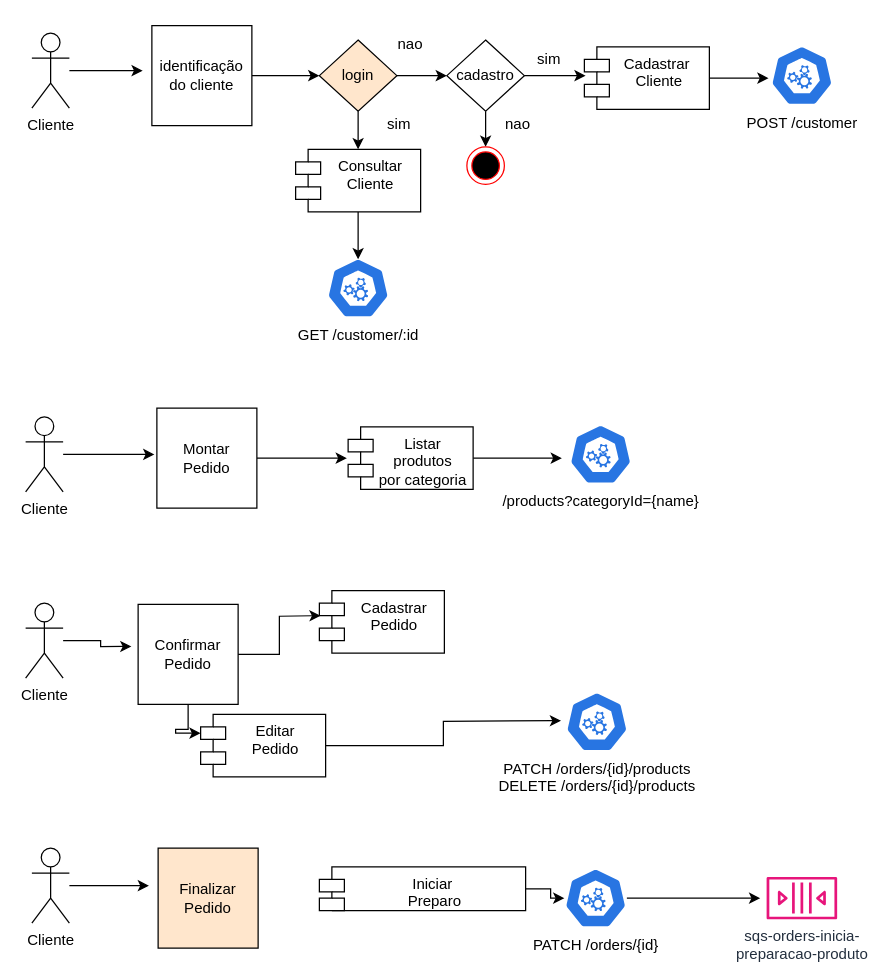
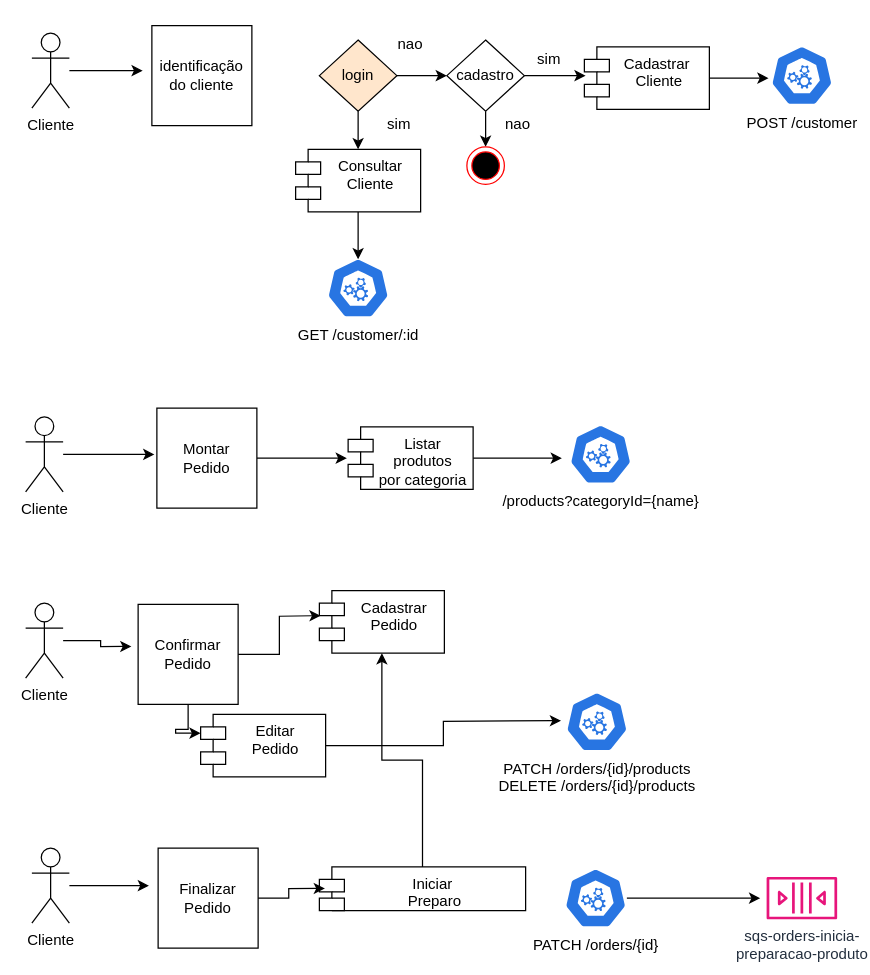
  <mxCell id="0" />
  <mxCell id="1" parent="0" />
  <mxCell id="2" style="edgeStyle=orthogonalEdgeStyle;rounded=0;orthogonalLoop=1;jettySize=auto;html=1;" edge="1" parent="1" source="3"><mxGeometry relative="1" as="geometry"><mxPoint x="614.333" y="62" as="targetPoint" /></mxGeometry></mxCell>
  <mxCell id="3" value="Cadastrar&amp;nbsp;&lt;br&gt;Cliente" style="shape=module;align=left;spacingLeft=20;align=center;verticalAlign=top;whiteSpace=wrap;html=1;" vertex="1" parent="1"><mxGeometry x="467" y="37" width="100" height="50" as="geometry" /></mxCell>
  <mxCell id="4" style="edgeStyle=orthogonalEdgeStyle;rounded=0;orthogonalLoop=1;jettySize=auto;html=1;" edge="1" parent="1" source="5"><mxGeometry relative="1" as="geometry"><mxPoint x="449" y="366" as="targetPoint" /></mxGeometry></mxCell>
  <mxCell id="5" value="Listar produtos&lt;br&gt;por categoria" style="shape=module;align=left;spacingLeft=20;align=center;verticalAlign=top;whiteSpace=wrap;html=1;" vertex="1" parent="1"><mxGeometry x="278" y="341" width="100" height="50" as="geometry" /></mxCell>
  <mxCell id="6" value="Cadastrar&lt;br&gt;Pedido" style="shape=module;align=left;spacingLeft=20;align=center;verticalAlign=top;whiteSpace=wrap;html=1;" vertex="1" parent="1"><mxGeometry x="255" y="472" width="100" height="50" as="geometry" /></mxCell>
- <mxCell id="7" value="" style="edgeStyle=orthogonalEdgeStyle;rounded=0;orthogonalLoop=1;jettySize=auto;html=1;" edge="1" parent="1" source="8" target="44"><mxGeometry relative="1" as="geometry" /></mxCell>
+ <mxCell id="7" value="" style="edgeStyle=orthogonalEdgeStyle;rounded=0;orthogonalLoop=1;jettySize=auto;html=1;" edge="1" parent="1" source="8" target="6"><mxGeometry relative="1" as="geometry" /></mxCell>
  <mxCell id="8" value="Iniciar&amp;nbsp;&lt;br&gt;Preparo" style="shape=module;align=left;spacingLeft=20;align=center;verticalAlign=top;whiteSpace=wrap;html=1;" vertex="1" parent="1"><mxGeometry x="255" y="693" width="165" height="35" as="geometry" /></mxCell>
  <mxCell id="9" value="GET /customer/:id" style="aspect=fixed;sketch=0;html=1;dashed=0;whitespace=wrap;verticalLabelPosition=bottom;verticalAlign=top;fillColor=#2875E2;strokeColor=#ffffff;points=[[0.005,0.63,0],[0.1,0.2,0],[0.9,0.2,0],[0.5,0,0],[0.995,0.63,0],[0.72,0.99,0],[0.5,1,0],[0.28,0.99,0]];shape=mxgraph.kubernetes.icon2;prIcon=api" vertex="1" parent="1"><mxGeometry x="261" y="206" width="50" height="48" as="geometry" /></mxCell>
  <mxCell id="10" style="edgeStyle=orthogonalEdgeStyle;rounded=0;orthogonalLoop=1;jettySize=auto;html=1;" edge="1" parent="1" source="11"><mxGeometry relative="1" as="geometry"><mxPoint x="113.667" y="56" as="targetPoint" /></mxGeometry></mxCell>
  <mxCell id="11" value="Cliente" style="shape=umlActor;verticalLabelPosition=bottom;verticalAlign=top;html=1;outlineConnect=0;" vertex="1" parent="1"><mxGeometry x="25" y="26" width="30" height="60" as="geometry" /></mxCell>
- <mxCell id="12" style="edgeStyle=orthogonalEdgeStyle;rounded=0;orthogonalLoop=1;jettySize=auto;html=1;entryX=0;entryY=0.5;entryDx=0;entryDy=0;" edge="1" parent="1" source="13" target="16"><mxGeometry relative="1" as="geometry" /></mxCell>
  <mxCell id="13" value="identificação&lt;br&gt;do cliente" style="whiteSpace=wrap;html=1;aspect=fixed;" vertex="1" parent="1"><mxGeometry x="121" y="20" width="80" height="80" as="geometry" /></mxCell>
  <mxCell id="14" style="edgeStyle=orthogonalEdgeStyle;rounded=0;orthogonalLoop=1;jettySize=auto;html=1;entryX=0;entryY=0.5;entryDx=0;entryDy=0;" edge="1" parent="1" source="16" target="18"><mxGeometry relative="1" as="geometry" /></mxCell>
  <mxCell id="15" style="edgeStyle=orthogonalEdgeStyle;rounded=0;orthogonalLoop=1;jettySize=auto;html=1;" edge="1" parent="1" source="16" target="22"><mxGeometry relative="1" as="geometry" /></mxCell>
  <mxCell id="16" value="login" style="rhombus;whiteSpace=wrap;html=1;fillColor=#ffe6cc;" vertex="1" parent="1"><mxGeometry x="255" y="31.5" width="62" height="57" as="geometry" /></mxCell>
  <mxCell id="17" style="edgeStyle=orthogonalEdgeStyle;rounded=0;orthogonalLoop=1;jettySize=auto;html=1;entryX=0.5;entryY=0;entryDx=0;entryDy=0;" edge="1" parent="1" source="18" target="45"><mxGeometry relative="1" as="geometry" /></mxCell>
  <mxCell id="18" value="cadastro" style="rhombus;whiteSpace=wrap;html=1;" vertex="1" parent="1"><mxGeometry x="357" y="31.5" width="62" height="57" as="geometry" /></mxCell>
  <mxCell id="19" style="edgeStyle=orthogonalEdgeStyle;rounded=0;orthogonalLoop=1;jettySize=auto;html=1;entryX=0.01;entryY=0.46;entryDx=0;entryDy=0;entryPerimeter=0;" edge="1" parent="1" source="18" target="3"><mxGeometry relative="1" as="geometry" /></mxCell>
  <mxCell id="20" value="sim" style="text;html=1;align=center;verticalAlign=middle;whiteSpace=wrap;rounded=0;" vertex="1" parent="1"><mxGeometry x="409" y="31.5" width="60" height="30" as="geometry" /></mxCell>
  <mxCell id="21" value="nao" style="text;html=1;align=center;verticalAlign=middle;whiteSpace=wrap;rounded=0;" vertex="1" parent="1"><mxGeometry x="298" y="20" width="60" height="30" as="geometry" /></mxCell>
  <mxCell id="22" value="Consultar&lt;br&gt;Cliente" style="shape=module;align=left;spacingLeft=20;align=center;verticalAlign=top;whiteSpace=wrap;html=1;" vertex="1" parent="1"><mxGeometry x="236" y="119" width="100" height="50" as="geometry" /></mxCell>
  <mxCell id="23" style="edgeStyle=orthogonalEdgeStyle;rounded=0;orthogonalLoop=1;jettySize=auto;html=1;" edge="1" parent="1" source="22"><mxGeometry relative="1" as="geometry"><mxPoint x="286" y="207" as="targetPoint" /></mxGeometry></mxCell>
  <mxCell id="24" value="POST /customer" style="aspect=fixed;sketch=0;html=1;dashed=0;whitespace=wrap;verticalLabelPosition=bottom;verticalAlign=top;fillColor=#2875E2;strokeColor=#ffffff;points=[[0.005,0.63,0],[0.1,0.2,0],[0.9,0.2,0],[0.5,0,0],[0.995,0.63,0],[0.72,0.99,0],[0.5,1,0],[0.28,0.99,0]];shape=mxgraph.kubernetes.icon2;prIcon=api" vertex="1" parent="1"><mxGeometry x="616" y="36" width="50" height="48" as="geometry" /></mxCell>
  <mxCell id="25" style="edgeStyle=orthogonalEdgeStyle;rounded=0;orthogonalLoop=1;jettySize=auto;html=1;" edge="1" parent="1" source="26"><mxGeometry relative="1" as="geometry"><mxPoint x="277" y="366" as="targetPoint" /></mxGeometry></mxCell>
  <mxCell id="26" value="Montar&lt;br&gt;Pedido" style="whiteSpace=wrap;html=1;aspect=fixed;" vertex="1" parent="1"><mxGeometry x="125" y="326" width="80" height="80" as="geometry" /></mxCell>
  <mxCell id="27" style="edgeStyle=orthogonalEdgeStyle;rounded=0;orthogonalLoop=1;jettySize=auto;html=1;" edge="1" parent="1" source="28"><mxGeometry relative="1" as="geometry"><mxPoint x="123" y="363" as="targetPoint" /></mxGeometry></mxCell>
  <mxCell id="28" value="Cliente" style="shape=umlActor;verticalLabelPosition=bottom;verticalAlign=top;html=1;outlineConnect=0;" vertex="1" parent="1"><mxGeometry x="20" y="333" width="30" height="60" as="geometry" /></mxCell>
  <mxCell id="29" value="/products?categoryId={name}" style="aspect=fixed;sketch=0;html=1;dashed=0;whitespace=wrap;verticalLabelPosition=bottom;verticalAlign=top;fillColor=#2875E2;strokeColor=#ffffff;points=[[0.005,0.63,0],[0.1,0.2,0],[0.9,0.2,0],[0.5,0,0],[0.995,0.63,0],[0.72,0.99,0],[0.5,1,0],[0.28,0.99,0]];shape=mxgraph.kubernetes.icon2;prIcon=api" vertex="1" parent="1"><mxGeometry x="455" y="339" width="50" height="48" as="geometry" /></mxCell>
  <mxCell id="30" value="Confirmar&lt;br&gt;Pedido" style="whiteSpace=wrap;html=1;aspect=fixed;" vertex="1" parent="1"><mxGeometry x="110" y="483" width="80" height="80" as="geometry" /></mxCell>
  <mxCell id="31" style="edgeStyle=orthogonalEdgeStyle;rounded=0;orthogonalLoop=1;jettySize=auto;html=1;" edge="1" parent="1" source="32"><mxGeometry relative="1" as="geometry"><mxPoint x="448.333" y="576" as="targetPoint" /></mxGeometry></mxCell>
  <mxCell id="32" value="Editar&lt;br&gt;Pedido" style="shape=module;align=left;spacingLeft=20;align=center;verticalAlign=top;whiteSpace=wrap;html=1;" vertex="1" parent="1"><mxGeometry x="160" y="571" width="100" height="50" as="geometry" /></mxCell>
  <mxCell id="33" value="PATCH /orders/{id}/products&lt;br&gt;DELETE /orders/{id}/products" style="aspect=fixed;sketch=0;html=1;dashed=0;whitespace=wrap;verticalLabelPosition=bottom;verticalAlign=top;fillColor=#2875E2;strokeColor=#ffffff;points=[[0.005,0.63,0],[0.1,0.2,0],[0.9,0.2,0],[0.5,0,0],[0.995,0.63,0],[0.72,0.99,0],[0.5,1,0],[0.28,0.99,0]];shape=mxgraph.kubernetes.icon2;prIcon=api" vertex="1" parent="1"><mxGeometry x="452" y="553" width="50" height="48" as="geometry" /></mxCell>
  <mxCell id="34" style="edgeStyle=orthogonalEdgeStyle;rounded=0;orthogonalLoop=1;jettySize=auto;html=1;" edge="1" parent="1" source="30"><mxGeometry relative="1" as="geometry"><mxPoint x="256" y="492" as="targetPoint" /></mxGeometry></mxCell>
  <mxCell id="35" style="edgeStyle=orthogonalEdgeStyle;rounded=0;orthogonalLoop=1;jettySize=auto;html=1;entryX=0;entryY=0;entryDx=0;entryDy=15;entryPerimeter=0;" edge="1" parent="1" source="30" target="32"><mxGeometry relative="1" as="geometry" /></mxCell>
  <mxCell id="36" value="Cliente" style="shape=umlActor;verticalLabelPosition=bottom;verticalAlign=top;html=1;outlineConnect=0;" vertex="1" parent="1"><mxGeometry x="20" y="482" width="30" height="60" as="geometry" /></mxCell>
  <mxCell id="37" style="edgeStyle=orthogonalEdgeStyle;rounded=0;orthogonalLoop=1;jettySize=auto;html=1;entryX=-0.067;entryY=0.421;entryDx=0;entryDy=0;entryPerimeter=0;" edge="1" parent="1" source="36" target="30"><mxGeometry relative="1" as="geometry" /></mxCell>
  <mxCell id="38" style="edgeStyle=orthogonalEdgeStyle;rounded=0;orthogonalLoop=1;jettySize=auto;html=1;" edge="1" parent="1" source="39"><mxGeometry relative="1" as="geometry"><mxPoint x="118.667" y="708" as="targetPoint" /></mxGeometry></mxCell>
  <mxCell id="39" value="Cliente" style="shape=umlActor;verticalLabelPosition=bottom;verticalAlign=top;html=1;outlineConnect=0;" vertex="1" parent="1"><mxGeometry x="25" y="678" width="30" height="60" as="geometry" /></mxCell>
- <mxCell id="40" value="Finalizar&lt;br&gt;Pedido" style="whiteSpace=wrap;html=1;aspect=fixed;fillColor=#ffe6cc;" vertex="1" parent="1"><mxGeometry x="126" y="678" width="80" height="80" as="geometry" /></mxCell>
+ <mxCell id="40" value="Finalizar&lt;br&gt;Pedido" style="whiteSpace=wrap;html=1;aspect=fixed;" vertex="1" parent="1"><mxGeometry x="126" y="678" width="80" height="80" as="geometry" /></mxCell>
+ <mxCell id="41" style="edgeStyle=orthogonalEdgeStyle;rounded=0;orthogonalLoop=1;jettySize=auto;html=1;entryX=0.027;entryY=0.493;entryDx=0;entryDy=0;entryPerimeter=0;" edge="1" parent="1" source="40" target="8"><mxGeometry relative="1" as="geometry" /></mxCell>
  <mxCell id="42" value="sqs-orders-inicia-&lt;br&gt;preparacao-produto" style="sketch=0;outlineConnect=0;fontColor=#232F3E;gradientColor=none;fillColor=#E7157B;strokeColor=none;dashed=0;verticalLabelPosition=bottom;verticalAlign=top;align=center;html=1;fontSize=12;fontStyle=0;aspect=fixed;pointerEvents=1;shape=mxgraph.aws4.queue;" vertex="1" parent="1"><mxGeometry x="612.79" y="701" width="56.43" height="34" as="geometry" /></mxCell>
  <mxCell id="43" style="edgeStyle=orthogonalEdgeStyle;rounded=0;orthogonalLoop=1;jettySize=auto;html=1;" edge="1" parent="1" source="44"><mxGeometry relative="1" as="geometry"><mxPoint x="607.667" y="718" as="targetPoint" /></mxGeometry></mxCell>
  <mxCell id="44" value="PATCH /orders/{id}" style="aspect=fixed;sketch=0;html=1;dashed=0;whitespace=wrap;verticalLabelPosition=bottom;verticalAlign=top;fillColor=#2875E2;strokeColor=#ffffff;points=[[0.005,0.63,0],[0.1,0.2,0],[0.9,0.2,0],[0.5,0,0],[0.995,0.63,0],[0.72,0.99,0],[0.5,1,0],[0.28,0.99,0]];shape=mxgraph.kubernetes.icon2;prIcon=api" vertex="1" parent="1"><mxGeometry x="451" y="694" width="50" height="48" as="geometry" /></mxCell>
  <mxCell id="45" value="" style="ellipse;html=1;shape=endState;fillColor=#000000;strokeColor=#ff0000;" vertex="1" parent="1"><mxGeometry x="373" y="117" width="30" height="30" as="geometry" /></mxCell>
  <mxCell id="46" value="nao" style="text;html=1;align=center;verticalAlign=middle;whiteSpace=wrap;rounded=0;" vertex="1" parent="1"><mxGeometry x="384" y="84" width="60" height="30" as="geometry" /></mxCell>
  <mxCell id="47" value="sim" style="text;html=1;align=center;verticalAlign=middle;whiteSpace=wrap;rounded=0;" vertex="1" parent="1"><mxGeometry x="289" y="84" width="60" height="30" as="geometry" /></mxCell>
